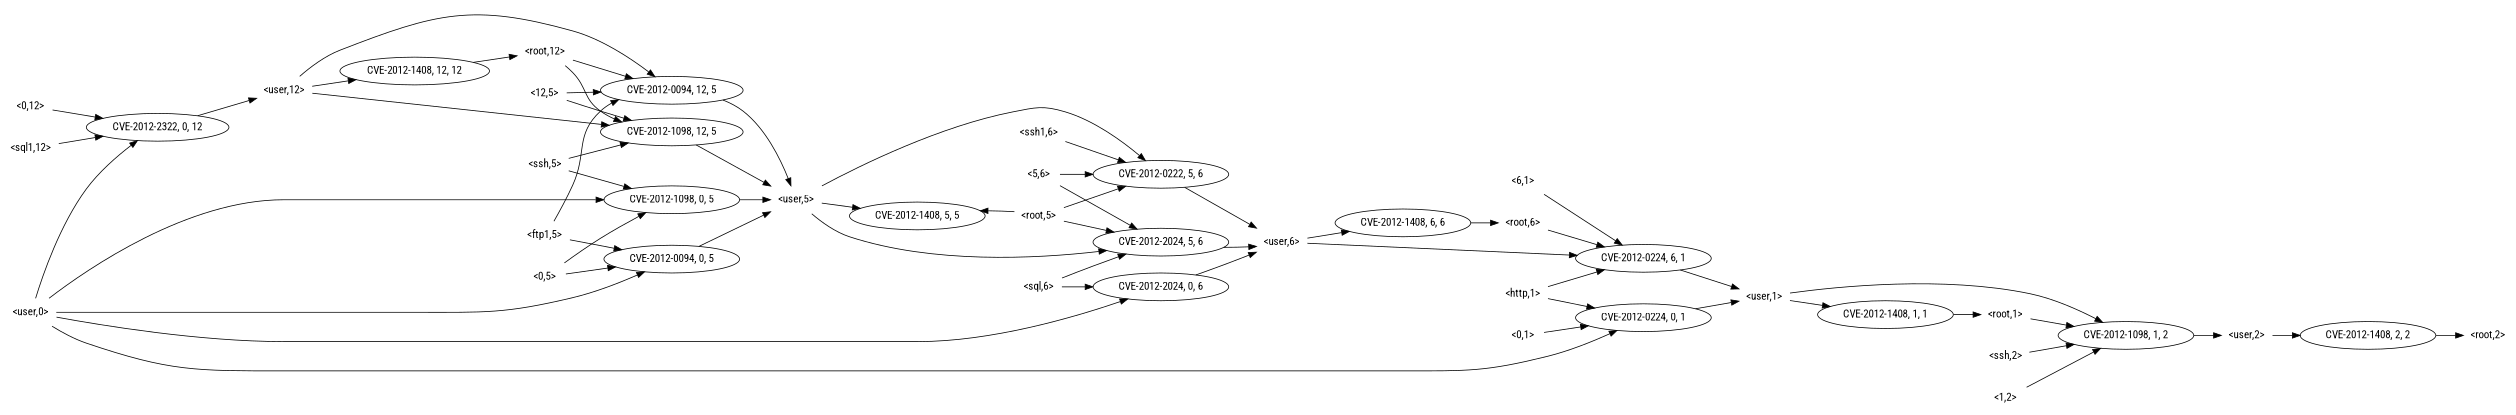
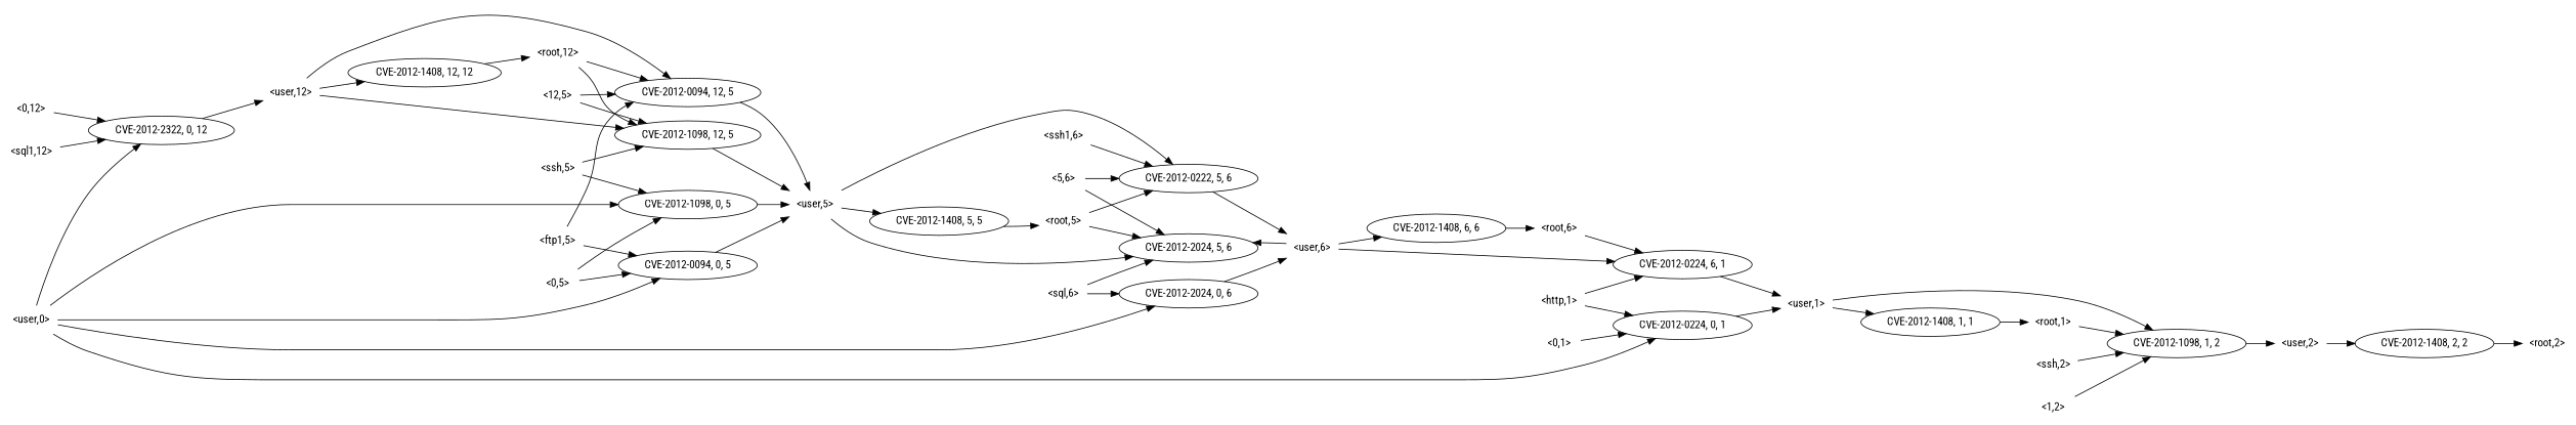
  strict digraph {
    fontname="Roboto Condensed"
    rankdir=LR
    node [fontname="Roboto Condensed" shape=plaintext]
    edge [fontname="Roboto Condensed"]
    "<ssh,5>" [height=0.5 width=0.84028]
    n2 [height=0.5 label=<CVE-2012-1098, 0, 5> width=2.4499 shape=""]
    n3 [height=0.5 label=<CVE-2012-1098, 12, 5> width=2.5686 shape=""]
    "<user,5>" [height=0.5 width=0.91667]
    n5 [height=0.5 label=<CVE-2012-2024, 5, 6> width=2.4499 shape=""]
    n6 [height=0.5 label=<CVE-2012-1408, 5, 5> width=2.4499 shape=""]
    n7 [height=0.5 label=<CVE-2012-0222, 5, 6> width=2.4499 shape=""]
    "<user,6>" [height=0.5 width=0.91667]
    "<root,5>" [height=0.5 width=0.89583]
    n10 [height=0.5 label=<CVE-2012-0224, 6, 1> width=2.4499 shape=""]
    n11 [height=0.5 label=<CVE-2012-1408, 6, 6> width=2.4499 shape=""]
    "<0,5>" [height=0.5 width=0.75]
    n13 [height=0.5 label=<CVE-2012-0094, 0, 5> width=2.4499 shape=""]
-   "<6,1>" [height=0.5 width=0.75]
    "<user,1>" [height=0.5 width=0.91667]
    n16 [height=0.5 label=<CVE-2012-1098, 1, 2> width=2.4499 shape=""]
    n17 [height=0.5 label=<CVE-2012-1408, 1, 1> width=2.4499 shape=""]
    "<user,2>" [height=0.5 width=0.91667]
    "<root,1>" [height=0.5 width=0.89583]
    "<root,6>" [height=0.5 width=0.89583]
    "<0,1>" [height=0.5 width=0.75]
    n22 [height=0.5 label=<CVE-2012-0224, 0, 1> width=2.4499 shape=""]
    "<http,1>" [height=0.5 width=0.89583]
    n24 [height=0.5 label=<CVE-2012-2024, 0, 6> width=2.4499 shape=""]
    "<sql,6>" [height=0.5 width=0.8125]
    n26 [height=0.5 label=<CVE-2012-1408, 2, 2> width=2.4499 shape=""]
    "<root,2>" [height=0.5 width=0.89583]
    "<sql1,12>" [height=0.5 width=1.0069]
    n29 [height=0.5 label=<CVE-2012-2322, 0, 12> width=2.5686 shape=""]
    "<user,12>" [height=0.5 width=1.0069]
    n31 [height=0.5 label=<CVE-2012-0094, 12, 5> width=2.5686 shape=""]
    n32 [height=0.5 label=<CVE-2012-1408, 12, 12> width=2.7013 shape=""]
    "<root,12>" [height=0.5 width=1]
    "<ssh,2>" [height=0.5 width=0.84028]
    "<5,6>" [height=0.5 width=0.75]
    "<12,5>" [height=0.5 width=0.78472]
    "<user,0>" [height=0.5 width=0.91667]
    "<ftp1,5>" [height=0.5 width=0.89583]
    "<1,2>" [height=0.5 width=0.75]
    "<ssh1,6>" [height=0.5 width=0.94444]
    "<0,12>" [height=0.5 width=0.78472]
    "<ssh,5>" -> n2
    "<ssh,5>" -> n3
    n2 -> "<user,5>"
    n3 -> "<user,5>"
    "<user,5>" -> n5
    "<user,5>" -> n6
    "<user,5>" -> n7
-   n5 -> "<user,6>"
-   "<root,5>" -> n6
+   "<user,6>" -> n5
+   n6 -> "<root,5>"
    n7 -> "<user,6>"
    "<user,6>" -> n10
    "<user,6>" -> n11
    "<root,5>" -> n5
    "<root,5>" -> n7
    n10 -> "<user,1>"
    n11 -> "<root,6>"
    "<0,5>" -> n2
    "<0,5>" -> n13
    n13 -> "<user,5>"
-   "<6,1>" -> n10
    "<user,1>" -> n16
    "<user,1>" -> n17
    n16 -> "<user,2>"
    n17 -> "<root,1>"
    "<user,2>" -> n26
    "<root,1>" -> n16
    "<root,6>" -> n10
    "<0,1>" -> n22
    n22 -> "<user,1>"
    "<http,1>" -> n10
    "<http,1>" -> n22
    n24 -> "<user,6>"
    "<sql,6>" -> n5
    "<sql,6>" -> n24
    n26 -> "<root,2>"
    "<sql1,12>" -> n29
    n29 -> "<user,12>"
    "<user,12>" -> n3
    "<user,12>" -> n31
    "<user,12>" -> n32
    n31 -> "<user,5>"
    n32 -> "<root,12>"
    "<root,12>" -> n3
    "<root,12>" -> n31
    "<ssh,2>" -> n16
    "<5,6>" -> n5
    "<5,6>" -> n7
    "<12,5>" -> n3
    "<12,5>" -> n31
    "<user,0>" -> n2
    "<user,0>" -> n13
    "<user,0>" -> n22
    "<user,0>" -> n24
    "<user,0>" -> n29
    "<ftp1,5>" -> n13
    "<ftp1,5>" -> n31
    "<1,2>" -> n16
    "<ssh1,6>" -> n7
    "<0,12>" -> n29
  }
